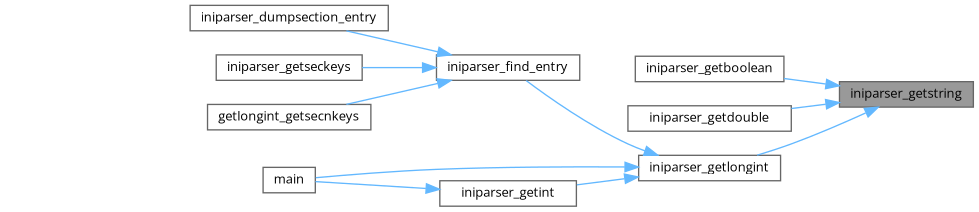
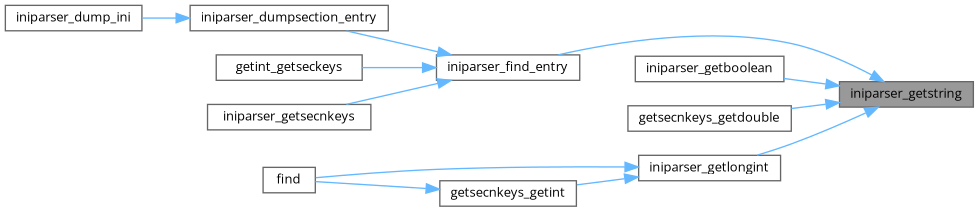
  digraph {
    fontname="Open Sans"
    rankdir=RL
    node [color=grey40 fillcolor=white fontname="Open Sans" fontsize=10 shape=box style=filled]
    edge [color=steelblue1 dir=back fontname="Open Sans" fontsize=10 labelfontname=Helvetica labelfontsize=10 style=solid]
    n1 [color=gray40 fillcolor=grey60 fontcolor=black height=0.2 label=iniparser_getstring width=0.4]
    n2 [height=0.2 label=iniparser_find_entry width=0.4]
    n3 [height=0.2 label=iniparser_getboolean width=0.4]
-   n4 [height=0.2 label=iniparser_getdouble width=0.4]
+   n4 [height=0.2 label=getsecnkeys_getdouble width=0.4]
    n5 [height=0.2 label=iniparser_getlongint width=0.4]
    n6 [height=0.2 label=iniparser_dumpsection_entry width=0.4]
-   n7 [height=0.2 label=iniparser_getseckeys width=0.4]
-   n8 [height=0.2 label=getlongint_getsecnkeys width=0.4]
-   n9 [height=0.2 label=main width=0.4]
-   n10 [height=0.2 label=iniparser_getint width=0.4]
-   n5 -> n2
+   n7 [height=0.2 label=getint_getseckeys width=0.4]
+   n8 [height=0.2 label=iniparser_getsecnkeys width=0.4]
+   n9 [height=0.2 label=find width=0.4]
+   n10 [height=0.2 label=getsecnkeys_getint width=0.4]
+   n11 [height=0.2 label=iniparser_dump_ini width=0.4]
+   n1 -> n2
    n1 -> n3
    n1 -> n4
    n1 -> n5
    n2 -> n6
    n2 -> n7
    n2 -> n8
    n5 -> n9
    n5 -> n10
+   n6 -> n11
    n10 -> n9
  }
